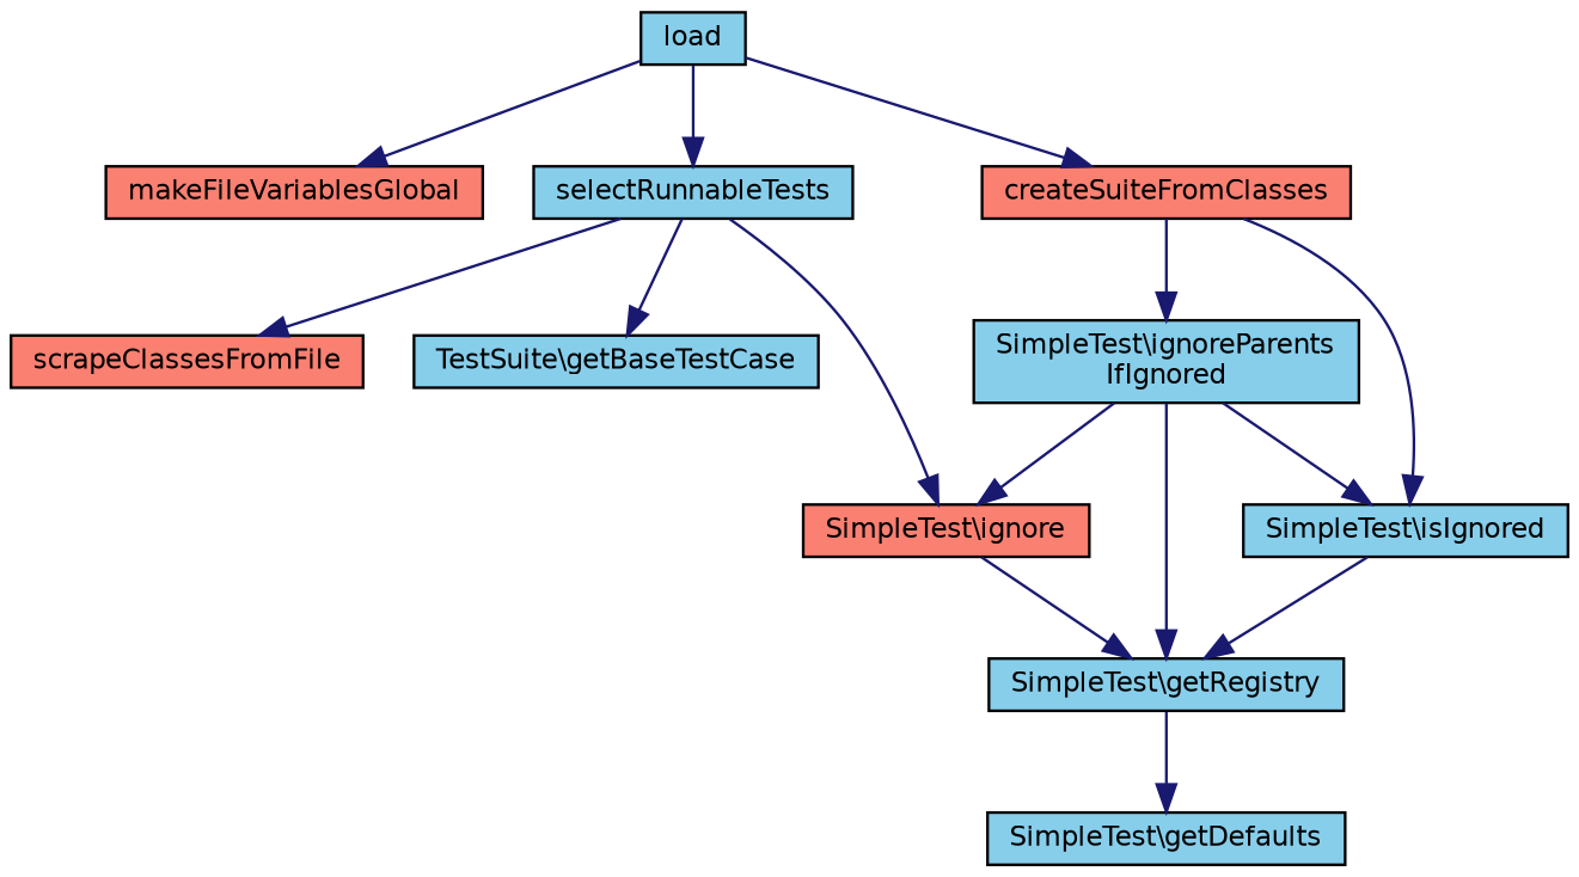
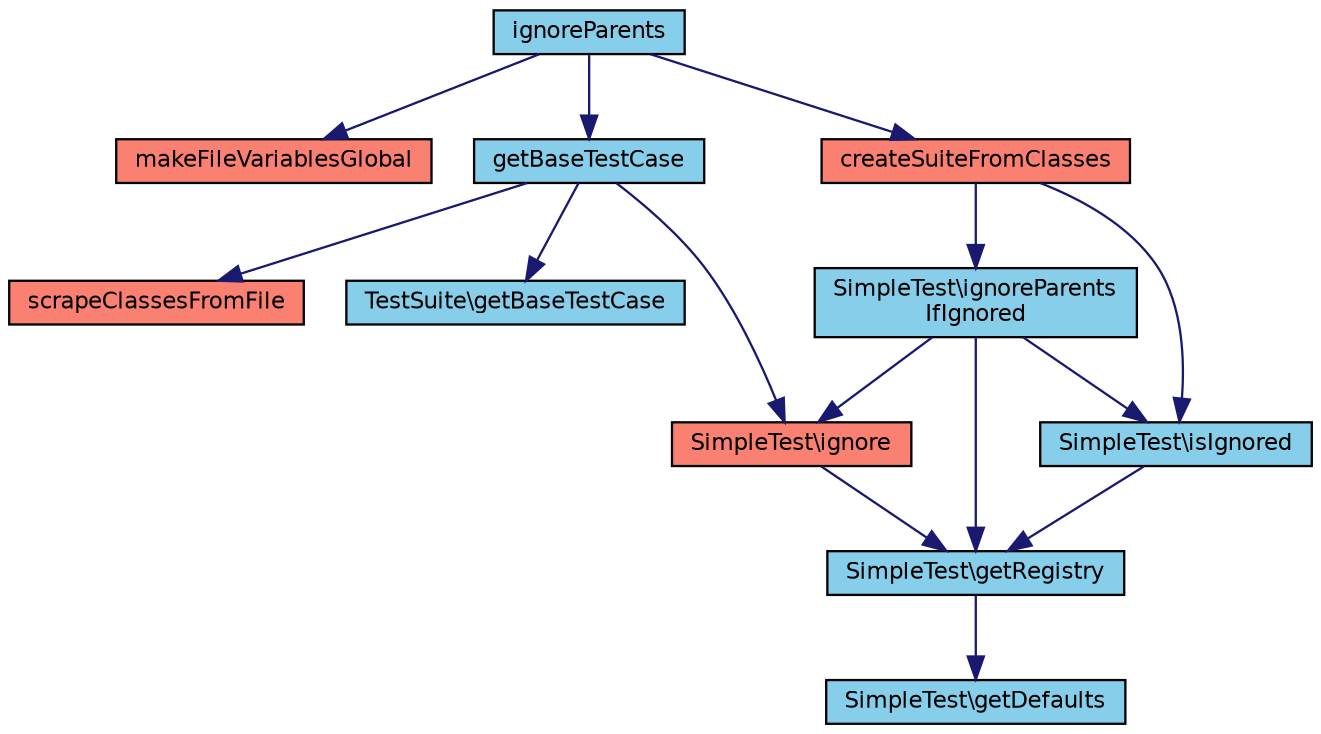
  digraph {
    rankdir=TB
    node [color=black fillcolor=skyblue fontname=Helvetica fontsize=10 shape=record style=filled]
    edge [color=midnightblue fontname=Helvetica fontsize=10 labelfontname=Helvetica labelfontsize=10 style=solid]
-   n1 [fontcolor=black height=0.2 label=load width=0.4]
+   n1 [fontcolor=black height=0.2 label=ignoreParents width=0.4]
    n2 [fillcolor=salmon height=0.2 label=makeFileVariablesGlobal width=0.4]
-   n3 [height=0.2 label=selectRunnableTests width=0.4]
+   n3 [height=0.2 label=getBaseTestCase width=0.4]
    n4 [fillcolor=salmon height=0.2 label=createSuiteFromClasses width=0.4]
    n5 [fillcolor=salmon height=0.2 label=scrapeClassesFromFile width=0.4]
    n6 [height=0.2 label="TestSuite\\getBaseTestCase" width=0.4]
    n7 [fillcolor=salmon height=0.2 label="SimpleTest\\ignore" width=0.4]
    n8 [height=0.2 label="SimpleTest\\ignoreParents\lIfIgnored" width=0.4]
    n9 [height=0.2 label="SimpleTest\\isIgnored" width=0.4]
    n10 [height=0.2 label="SimpleTest\\getRegistry" width=0.4]
    n11 [height=0.2 label="SimpleTest\\getDefaults" width=0.4]
    n1 -> n2
    n1 -> n3
    n1 -> n4
    n3 -> n5
    n3 -> n6
    n3 -> n7
    n4 -> n8
    n4 -> n9
    n7 -> n10
    n8 -> n7
    n8 -> n9
    n8 -> n10
    n9 -> n10
    n10 -> n11
  }
